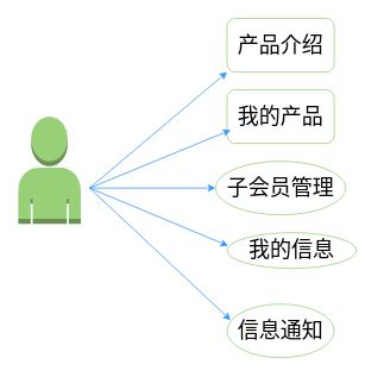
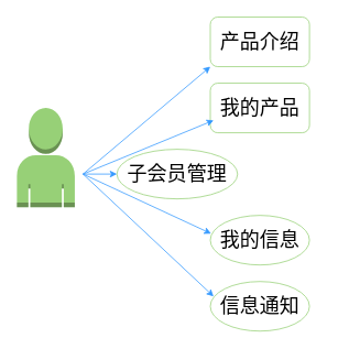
  <mxCell id="0" />
  <mxCell id="1" parent="0" />
  <mxCell id="2" value="" style="outlineConnect=0;dashed=0;verticalLabelPosition=bottom;verticalAlign=top;align=center;html=1;shape=mxgraph.aws3.user;fillColor=#97D077;gradientColor=none;" vertex="1" parent="1"><mxGeometry x="20" y="130" width="70" height="120" as="geometry" /></mxCell>
  <mxCell id="3" value="&lt;font style=&quot;font-size: 24px;&quot;&gt;产品介绍&lt;/font&gt;" style="whiteSpace=wrap;html=1;fillColor=none;strokeColor=#97D077;rounded=1;" vertex="1" parent="1"><mxGeometry x="254" y="20" width="120" height="60" as="geometry" /></mxCell>
  <mxCell id="4" value="&lt;span style=&quot;font-size: 24px;&quot;&gt;我的产品&lt;/span&gt;" style="whiteSpace=wrap;html=1;fillColor=none;strokeColor=#97D077;rounded=1;" vertex="1" parent="1"><mxGeometry x="254" y="100" width="120" height="60" as="geometry" /></mxCell>
- <mxCell id="5" value="&lt;span style=&quot;font-size: 24px;&quot;&gt;子会员管理&lt;/span&gt;" style="ellipse;whiteSpace=wrap;html=1;fillColor=none;strokeColor=#97D077;" vertex="1" parent="1"><mxGeometry x="241" y="180" width="146" height="60" as="geometry" /></mxCell>
- <mxCell id="6" value="&lt;span style=&quot;font-size: 24px;&quot;&gt;我的信息&lt;/span&gt;" style="ellipse;whiteSpace=wrap;html=1;fillColor=none;strokeColor=#97D077;" vertex="1" parent="1"><mxGeometry x="254" y="260" width="145" height="40" as="geometry" /></mxCell>
+ <mxCell id="5" value="&lt;span style=&quot;font-size: 24px;&quot;&gt;子会员管理&lt;/span&gt;" style="ellipse;whiteSpace=wrap;html=1;fillColor=none;strokeColor=#97D077;" vertex="1" parent="1"><mxGeometry x="141" y="180" width="146" height="60" as="geometry" /></mxCell>
+ <mxCell id="6" value="&lt;span style=&quot;font-size: 24px;&quot;&gt;我的信息&lt;/span&gt;" style="ellipse;whiteSpace=wrap;html=1;fillColor=none;strokeColor=#97D077;" vertex="1" parent="1"><mxGeometry x="254" y="260" width="120" height="60" as="geometry" /></mxCell>
  <mxCell id="7" value="&lt;span style=&quot;font-size: 24px;&quot;&gt;信息通知&lt;/span&gt;" style="ellipse;whiteSpace=wrap;html=1;fillColor=none;strokeColor=#97D077;" vertex="1" parent="1"><mxGeometry x="254" y="340" width="120" height="60" as="geometry" /></mxCell>
  <mxCell id="8" value="" style="endArrow=classic;html=1;rounded=0;fontSize=24;strokeColor=#3399FF;entryX=0;entryY=1;entryDx=0;entryDy=0;" edge="1" parent="1" target="3"><mxGeometry width="50" height="50" relative="1" as="geometry"><mxPoint x="100" y="210" as="sourcePoint" /><mxPoint x="220" y="170" as="targetPoint" /></mxGeometry></mxCell>
  <mxCell id="9" value="" style="endArrow=classic;html=1;rounded=0;fontSize=24;strokeColor=#3399FF;entryX=0.033;entryY=0.75;entryDx=0;entryDy=0;entryPerimeter=0;" edge="1" parent="1" target="4"><mxGeometry width="50" height="50" relative="1" as="geometry"><mxPoint x="100" y="210" as="sourcePoint" /><mxPoint x="281.574" y="81.213" as="targetPoint" /></mxGeometry></mxCell>
  <mxCell id="10" value="" style="endArrow=classic;html=1;rounded=0;fontSize=24;strokeColor=#3399FF;entryX=0;entryY=0.5;entryDx=0;entryDy=0;" edge="1" parent="1" target="5"><mxGeometry width="50" height="50" relative="1" as="geometry"><mxPoint x="100" y="210" as="sourcePoint" /><mxPoint x="291.574" y="91.213" as="targetPoint" /></mxGeometry></mxCell>
  <mxCell id="11" value="" style="endArrow=classic;html=1;rounded=0;fontSize=24;strokeColor=#3399FF;entryX=0.008;entryY=0.367;entryDx=0;entryDy=0;entryPerimeter=0;" edge="1" parent="1" target="6"><mxGeometry width="50" height="50" relative="1" as="geometry"><mxPoint x="100" y="210" as="sourcePoint" /><mxPoint x="301.574" y="101.213" as="targetPoint" /></mxGeometry></mxCell>
  <mxCell id="12" value="" style="endArrow=classic;html=1;rounded=0;fontSize=24;strokeColor=#3399FF;entryX=0.033;entryY=0.3;entryDx=0;entryDy=0;entryPerimeter=0;" edge="1" parent="1" target="7"><mxGeometry width="50" height="50" relative="1" as="geometry"><mxPoint x="100" y="210" as="sourcePoint" /><mxPoint x="250" y="350" as="targetPoint" /></mxGeometry></mxCell>
